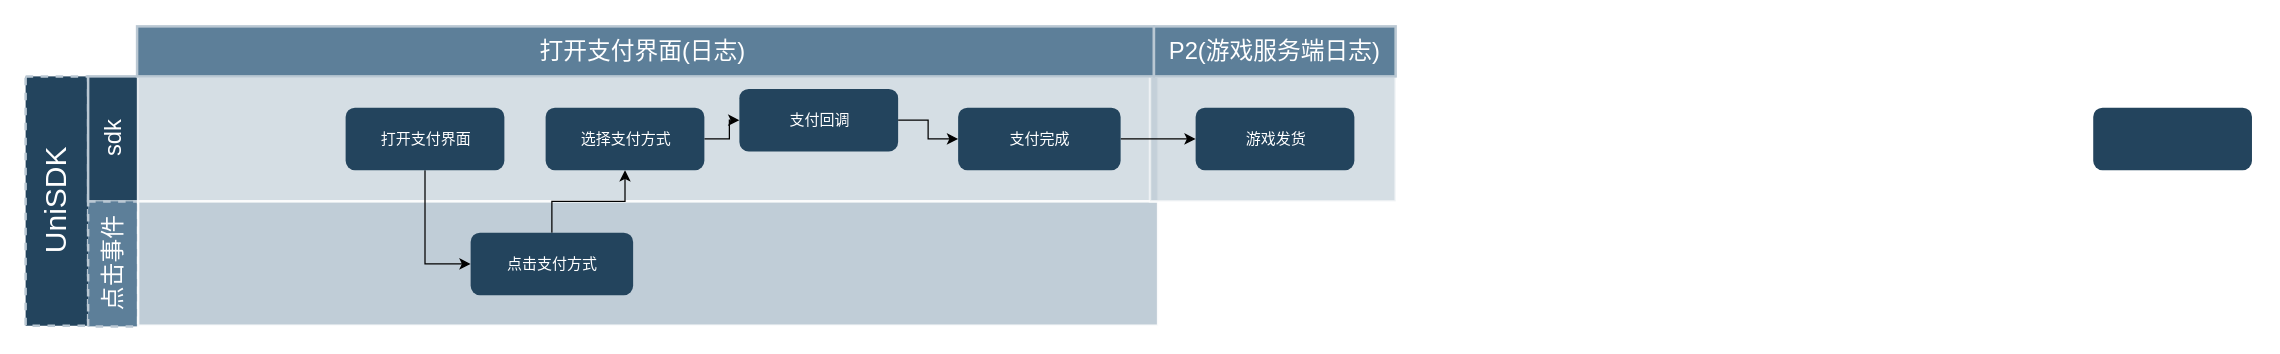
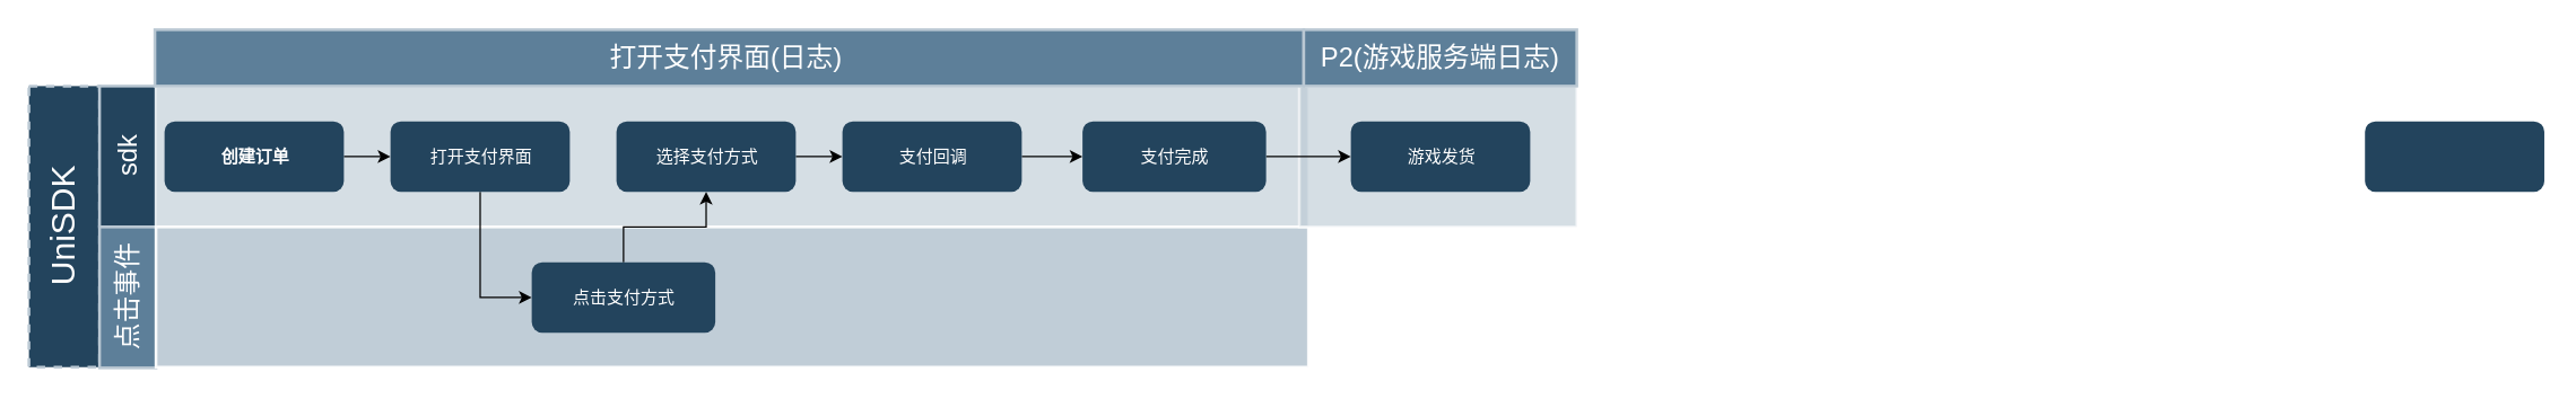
  <mxCell id="0" />
  <mxCell id="1" parent="0" />
  <mxCell id="2" value="UniSDK" style="strokeColor=#BAC8D3;fillColor=#23445D;fontSize=24;strokeWidth=2;horizontal=0;fontFamily=Helvetica;html=1;fontColor=#FFFFFF;fontStyle=0;dashed=1;" parent="1" vertex="1"><mxGeometry x="20" y="60.5" width="50" height="199.5" as="geometry" /></mxCell>
  <mxCell id="3" value="sdk" style="strokeColor=#BAC8D3;fillColor=#23445d;fontSize=19;strokeWidth=2;horizontal=0;fontFamily=Helvetica;html=1;labelBackgroundColor=none;fontColor=#FFFFFF;" parent="1" vertex="1"><mxGeometry x="70" y="60.5" width="40" height="100" as="geometry" /></mxCell>
- <mxCell id="4" value="点击事件" style="strokeColor=#BAC8D3;fillColor=#5d7f99;fontSize=19;strokeWidth=2;horizontal=0;fontFamily=Helvetica;html=1;labelBackgroundColor=none;fontColor=#FFFFFF;dashed=1;" parent="1" vertex="1"><mxGeometry x="70" y="160.5" width="40" height="100" as="geometry" /></mxCell>
+ <mxCell id="4" value="点击事件" style="strokeColor=#BAC8D3;fillColor=#5d7f99;fontSize=19;strokeWidth=2;horizontal=0;fontFamily=Helvetica;html=1;labelBackgroundColor=none;fontColor=#FFFFFF;" parent="1" vertex="1"><mxGeometry x="70" y="160.5" width="40" height="100" as="geometry" /></mxCell>
  <mxCell id="5" value="" style="strokeColor=#FFFFFF;fillColor=#BAC8D3;fontSize=18;strokeWidth=2;fontFamily=Helvetica;html=1;opacity=60;" parent="1" vertex="1"><mxGeometry x="110" y="60.5" width="816" height="100" as="geometry" /></mxCell>
  <mxCell id="6" value="" style="strokeColor=#FFFFFF;fillColor=#BAC8D3;fontSize=18;strokeWidth=2;fontFamily=Helvetica;html=1;opacity=90;" parent="1" vertex="1"><mxGeometry x="110" y="160.5" width="816" height="99.5" as="geometry" /></mxCell>
  <mxCell id="7" value="" style="strokeColor=#FFFFFF;fillColor=#BAC8D3;fontSize=18;strokeWidth=2;fontFamily=Helvetica;html=1;opacity=60;" parent="1" vertex="1"><mxGeometry x="919.5" y="60.5" width="196.5" height="100" as="geometry" /></mxCell>
+ <mxCell id="8" style="edgeStyle=orthogonalEdgeStyle;rounded=0;orthogonalLoop=1;jettySize=auto;html=1;" edge="1" parent="1" source="9" target="13"><mxGeometry relative="1" as="geometry" /></mxCell>
+ <mxCell id="9" value="&lt;b&gt;&lt;font color=&quot;#ffffff&quot;&gt;创建订单&lt;/font&gt;&lt;/b&gt;" style="rounded=1;fillColor=#23445D;strokeColor=none;strokeWidth=2;fontFamily=Helvetica;html=1;gradientColor=none;" parent="1" vertex="1"><mxGeometry x="116.005" y="85.5" width="127" height="50" as="geometry" /></mxCell>
  <mxCell id="10" value="" style="edgeStyle=orthogonalEdgeStyle;rounded=0;orthogonalLoop=1;jettySize=auto;html=1;" edge="1" parent="1" source="11" target="16"><mxGeometry relative="1" as="geometry" /></mxCell>
  <mxCell id="11" value="&lt;font color=&quot;#ffffff&quot;&gt;选择支付方式&lt;/font&gt;" style="rounded=1;fillColor=#23445D;strokeColor=none;strokeWidth=2;fontFamily=Helvetica;html=1;gradientColor=none;" parent="1" vertex="1"><mxGeometry x="436.005" y="85.5" width="127" height="50" as="geometry" /></mxCell>
  <mxCell id="12" value="" style="edgeStyle=orthogonalEdgeStyle;rounded=0;orthogonalLoop=1;jettySize=auto;html=1;entryX=0;entryY=0.5;entryDx=0;entryDy=0;exitX=0.5;exitY=1;exitDx=0;exitDy=0;" edge="1" parent="1" source="13" target="22"><mxGeometry relative="1" as="geometry" /></mxCell>
  <mxCell id="13" value="&lt;font color=&quot;#ffffff&quot; face=&quot;Tahoma&quot;&gt;打开支付界面&lt;/font&gt;" style="rounded=1;fillColor=#23445D;strokeColor=none;strokeWidth=2;fontFamily=Helvetica;html=1;gradientColor=none;" parent="1" vertex="1"><mxGeometry x="276.004" y="85.5" width="127" height="50" as="geometry" /></mxCell>
  <mxCell id="14" value="&lt;font color=&quot;#ffffff&quot;&gt;游戏发货&lt;/font&gt;" style="rounded=1;fillColor=#23445D;strokeColor=none;strokeWidth=2;fontFamily=Helvetica;html=1;gradientColor=none;" parent="1" vertex="1"><mxGeometry x="956.005" y="85.5" width="127" height="50" as="geometry" /></mxCell>
  <mxCell id="15" value="" style="edgeStyle=orthogonalEdgeStyle;rounded=0;orthogonalLoop=1;jettySize=auto;html=1;" edge="1" parent="1" source="16" target="24"><mxGeometry relative="1" as="geometry" /></mxCell>
- <mxCell id="16" value="&lt;font color=&quot;#ffffff&quot;&gt;支付回调&lt;/font&gt;" style="rounded=1;fillColor=#23445D;strokeColor=none;strokeWidth=2;fontFamily=Helvetica;html=1;gradientColor=none;" parent="1" vertex="1"><mxGeometry x="591.001" y="70.5" width="127" height="50" as="geometry" /></mxCell>
+ <mxCell id="16" value="&lt;font color=&quot;#ffffff&quot;&gt;支付回调&lt;/font&gt;" style="rounded=1;fillColor=#23445D;strokeColor=none;strokeWidth=2;fontFamily=Helvetica;html=1;gradientColor=none;" parent="1" vertex="1"><mxGeometry x="596.001" y="85.5" width="127" height="50" as="geometry" /></mxCell>
  <mxCell id="17" value="" style="rounded=1;fillColor=#23445D;strokeColor=none;strokeWidth=2;gradientColor=none;fontFamily=Helvetica;html=1;" parent="1" vertex="1"><mxGeometry x="1674.082" y="85.5" width="127" height="50" as="geometry" /></mxCell>
  <mxCell id="18" value="" style="group" parent="1" vertex="1" connectable="0"><mxGeometry x="79.5" y="20.5" width="840" height="40" as="geometry" /></mxCell>
  <mxCell id="19" value="打开支付界面(日志)&lt;span style=&quot;white-space: pre;&quot;&gt; &lt;/span&gt;" style="strokeColor=#BAC8D3;fillColor=#5d7f99;fontSize=19;strokeWidth=2;fontFamily=Helvetica;html=1;labelBackgroundColor=none;fontColor=#FFFFFF;" parent="18" vertex="1"><mxGeometry x="29.67" width="813.5" height="40" as="geometry" /></mxCell>
  <mxCell id="20" value="P2(游戏服务端日志)" style="strokeColor=#BAC8D3;fillColor=#5d7f99;fontSize=19;strokeWidth=2;fontFamily=Helvetica;html=1;labelBackgroundColor=none;fontColor=#FFFFFF;" parent="18" vertex="1"><mxGeometry x="843.17" width="193.33" height="40" as="geometry" /></mxCell>
  <mxCell id="21" style="edgeStyle=orthogonalEdgeStyle;rounded=0;orthogonalLoop=1;jettySize=auto;html=1;entryX=0.5;entryY=1;entryDx=0;entryDy=0;" edge="1" parent="1" source="22" target="11"><mxGeometry relative="1" as="geometry" /></mxCell>
  <mxCell id="22" value="&lt;font color=&quot;#ffffff&quot; face=&quot;Tahoma&quot;&gt;点击支付方式&lt;/font&gt;" style="rounded=1;fillColor=#23445D;strokeColor=none;strokeWidth=2;fontFamily=Helvetica;html=1;gradientColor=none;" vertex="1" parent="1"><mxGeometry x="376" y="185.5" width="130" height="50" as="geometry" /></mxCell>
  <mxCell id="23" style="edgeStyle=orthogonalEdgeStyle;rounded=0;orthogonalLoop=1;jettySize=auto;html=1;exitX=1;exitY=0.5;exitDx=0;exitDy=0;entryX=0;entryY=0.5;entryDx=0;entryDy=0;" edge="1" parent="1" source="24" target="14"><mxGeometry relative="1" as="geometry" /></mxCell>
  <mxCell id="24" value="&lt;font color=&quot;#ffffff&quot;&gt;支付完成&lt;/font&gt;" style="rounded=1;fillColor=#23445D;strokeColor=none;strokeWidth=2;fontFamily=Helvetica;html=1;gradientColor=none;" vertex="1" parent="1"><mxGeometry x="766" y="85.5" width="130" height="50" as="geometry" /></mxCell>
